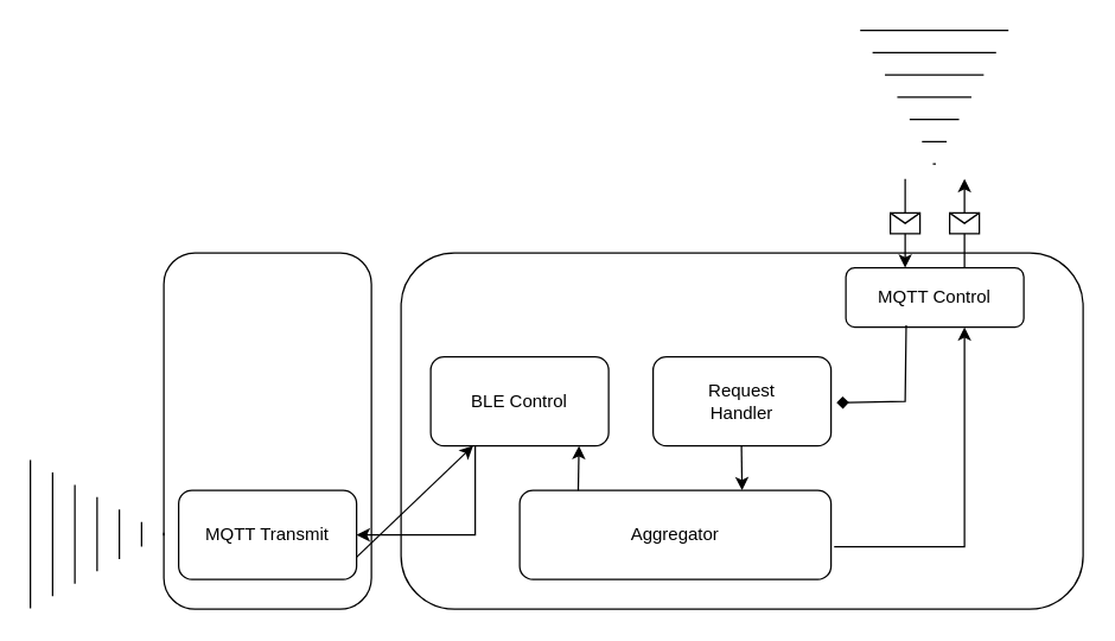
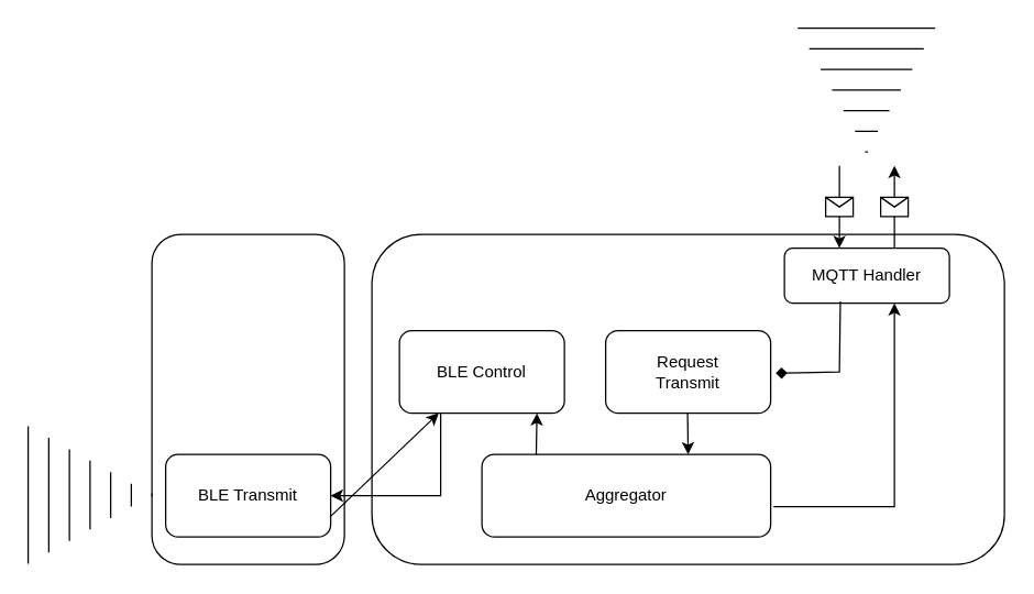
  <mxCell id="0" />
  <mxCell id="1" parent="0" />
  <mxCell id="2" value="" style="rounded=1;whiteSpace=wrap;html=1;fillColor=none;" parent="1" vertex="1"><mxGeometry x="110" y="170" width="140" height="240" as="geometry" /></mxCell>
  <mxCell id="3" value="" style="rounded=1;whiteSpace=wrap;html=1;fillColor=none;" parent="1" vertex="1"><mxGeometry x="270" y="170" width="460" height="240" as="geometry" /></mxCell>
- <mxCell id="4" value="MQTT Control" style="rounded=1;whiteSpace=wrap;html=1;fontSize=12;glass=0;strokeWidth=1;shadow=0;fillColor=none;" parent="1" vertex="1"><mxGeometry x="570" y="180" width="120" height="40" as="geometry" /></mxCell>
+ <mxCell id="4" value="MQTT Handler" style="rounded=1;whiteSpace=wrap;html=1;fontSize=12;glass=0;strokeWidth=1;shadow=0;fillColor=none;" parent="1" vertex="1"><mxGeometry x="570" y="180" width="120" height="40" as="geometry" /></mxCell>
  <mxCell id="5" value="" style="endArrow=classic;html=1;rounded=0;" parent="1" edge="1"><mxGeometry relative="1" as="geometry"><mxPoint x="650" y="180" as="sourcePoint" /><mxPoint x="650" y="120" as="targetPoint" /></mxGeometry></mxCell>
  <mxCell id="6" value="" style="shape=message;html=1;outlineConnect=0;" parent="5" vertex="1"><mxGeometry width="20" height="14" relative="1" as="geometry"><mxPoint x="-10" y="-7" as="offset" /></mxGeometry></mxCell>
  <mxCell id="7" value="" style="endArrow=classic;html=1;rounded=0;" parent="1" edge="1"><mxGeometry relative="1" as="geometry"><mxPoint x="610" y="120" as="sourcePoint" /><mxPoint x="610" y="180" as="targetPoint" /></mxGeometry></mxCell>
  <mxCell id="8" value="" style="shape=message;html=1;outlineConnect=0;" parent="7" vertex="1"><mxGeometry width="20" height="14" relative="1" as="geometry"><mxPoint x="-10" y="-7" as="offset" /></mxGeometry></mxCell>
  <mxCell id="9" value="" style="endArrow=classic;html=1;rounded=0;exitX=1.01;exitY=0.633;exitDx=0;exitDy=0;exitPerimeter=0;" parent="1" edge="1" source="10"><mxGeometry width="50" height="50" relative="1" as="geometry"><mxPoint x="490" y="370" as="sourcePoint" /><mxPoint x="650" y="220" as="targetPoint" /><Array as="points"><mxPoint x="650" y="368" /><mxPoint x="650" y="220" /></Array></mxGeometry></mxCell>
  <mxCell id="10" value="Aggregator" style="rounded=1;whiteSpace=wrap;html=1;fillColor=none;" parent="1" vertex="1"><mxGeometry x="350" y="330" width="210" height="60" as="geometry" /></mxCell>
  <mxCell id="11" value="" style="endArrow=diamond;html=1;rounded=0;exitX=0.339;exitY=0.967;exitDx=0;exitDy=0;exitPerimeter=0;entryX=1.031;entryY=0.515;entryDx=0;entryDy=0;entryPerimeter=0;" parent="1" source="4" edge="1" target="12"><mxGeometry width="50" height="50" relative="1" as="geometry"><mxPoint x="611.4" y="230" as="sourcePoint" /><mxPoint x="490" y="269.2" as="targetPoint" /><Array as="points"><mxPoint x="610" y="270" /></Array></mxGeometry></mxCell>
- <mxCell id="12" value="Request&lt;br&gt;Handler" style="rounded=1;whiteSpace=wrap;html=1;fillColor=none;" parent="1" vertex="1"><mxGeometry x="440" y="240" width="120" height="60" as="geometry" /></mxCell>
+ <mxCell id="12" value="Request&lt;br&gt;Transmit" style="rounded=1;whiteSpace=wrap;html=1;fillColor=none;" parent="1" vertex="1"><mxGeometry x="440" y="240" width="120" height="60" as="geometry" /></mxCell>
  <mxCell id="13" value="BLE Control" style="rounded=1;whiteSpace=wrap;html=1;fillColor=none;" parent="1" vertex="1"><mxGeometry x="290" y="240" width="120" height="60" as="geometry" /></mxCell>
  <mxCell id="14" value="" style="shape=mxgraph.arrows2.wedgeArrowDashed2;html=1;bendable=0;startWidth=50;stepSize=15;rounded=0;" parent="1" edge="1"><mxGeometry width="100" height="100" relative="1" as="geometry"><mxPoint x="629.66" y="20" as="sourcePoint" /><mxPoint x="629.66" y="110" as="targetPoint" /></mxGeometry></mxCell>
  <mxCell id="15" value="" style="endArrow=classic;html=1;rounded=0;exitX=1;exitY=0.75;exitDx=0;exitDy=0;" parent="1" source="16" target="13" edge="1"><mxGeometry width="50" height="50" relative="1" as="geometry"><mxPoint x="250" y="350" as="sourcePoint" /><mxPoint x="290" y="350" as="targetPoint" /></mxGeometry></mxCell>
- <mxCell id="16" value="MQTT Transmit" style="rounded=1;whiteSpace=wrap;html=1;fillColor=none;" parent="1" vertex="1"><mxGeometry x="120" y="330" width="120" height="60" as="geometry" /></mxCell>
+ <mxCell id="16" value="BLE Transmit" style="rounded=1;whiteSpace=wrap;html=1;fillColor=none;" parent="1" vertex="1"><mxGeometry x="120" y="330" width="120" height="60" as="geometry" /></mxCell>
  <mxCell id="17" value="" style="shape=mxgraph.arrows2.wedgeArrowDashed2;html=1;bendable=0;startWidth=50;stepSize=15;rounded=0;" parent="1" edge="1"><mxGeometry width="100" height="100" relative="1" as="geometry"><mxPoint x="20" y="359.58" as="sourcePoint" /><mxPoint x="110" y="359.58" as="targetPoint" /></mxGeometry></mxCell>
  <mxCell id="18" value="" style="endArrow=classic;html=1;rounded=0;exitX=0.188;exitY=0.002;exitDx=0;exitDy=0;exitPerimeter=0;" parent="1" source="10" edge="1"><mxGeometry width="50" height="50" relative="1" as="geometry"><mxPoint x="340" y="350" as="sourcePoint" /><mxPoint x="390" y="300" as="targetPoint" /></mxGeometry></mxCell>
  <mxCell id="19" value="" style="endArrow=classic;html=1;rounded=0;entryX=1;entryY=0.5;entryDx=0;entryDy=0;" parent="1" target="16" edge="1"><mxGeometry width="50" height="50" relative="1" as="geometry"><mxPoint x="320" y="300" as="sourcePoint" /><mxPoint x="370" y="250" as="targetPoint" /><Array as="points"><mxPoint x="320" y="360" /></Array></mxGeometry></mxCell>
  <mxCell id="20" value="" style="endArrow=classic;html=1;rounded=0;" parent="1" edge="1"><mxGeometry width="50" height="50" relative="1" as="geometry"><mxPoint x="499.58" y="300" as="sourcePoint" /><mxPoint x="500" y="330" as="targetPoint" /></mxGeometry></mxCell>
